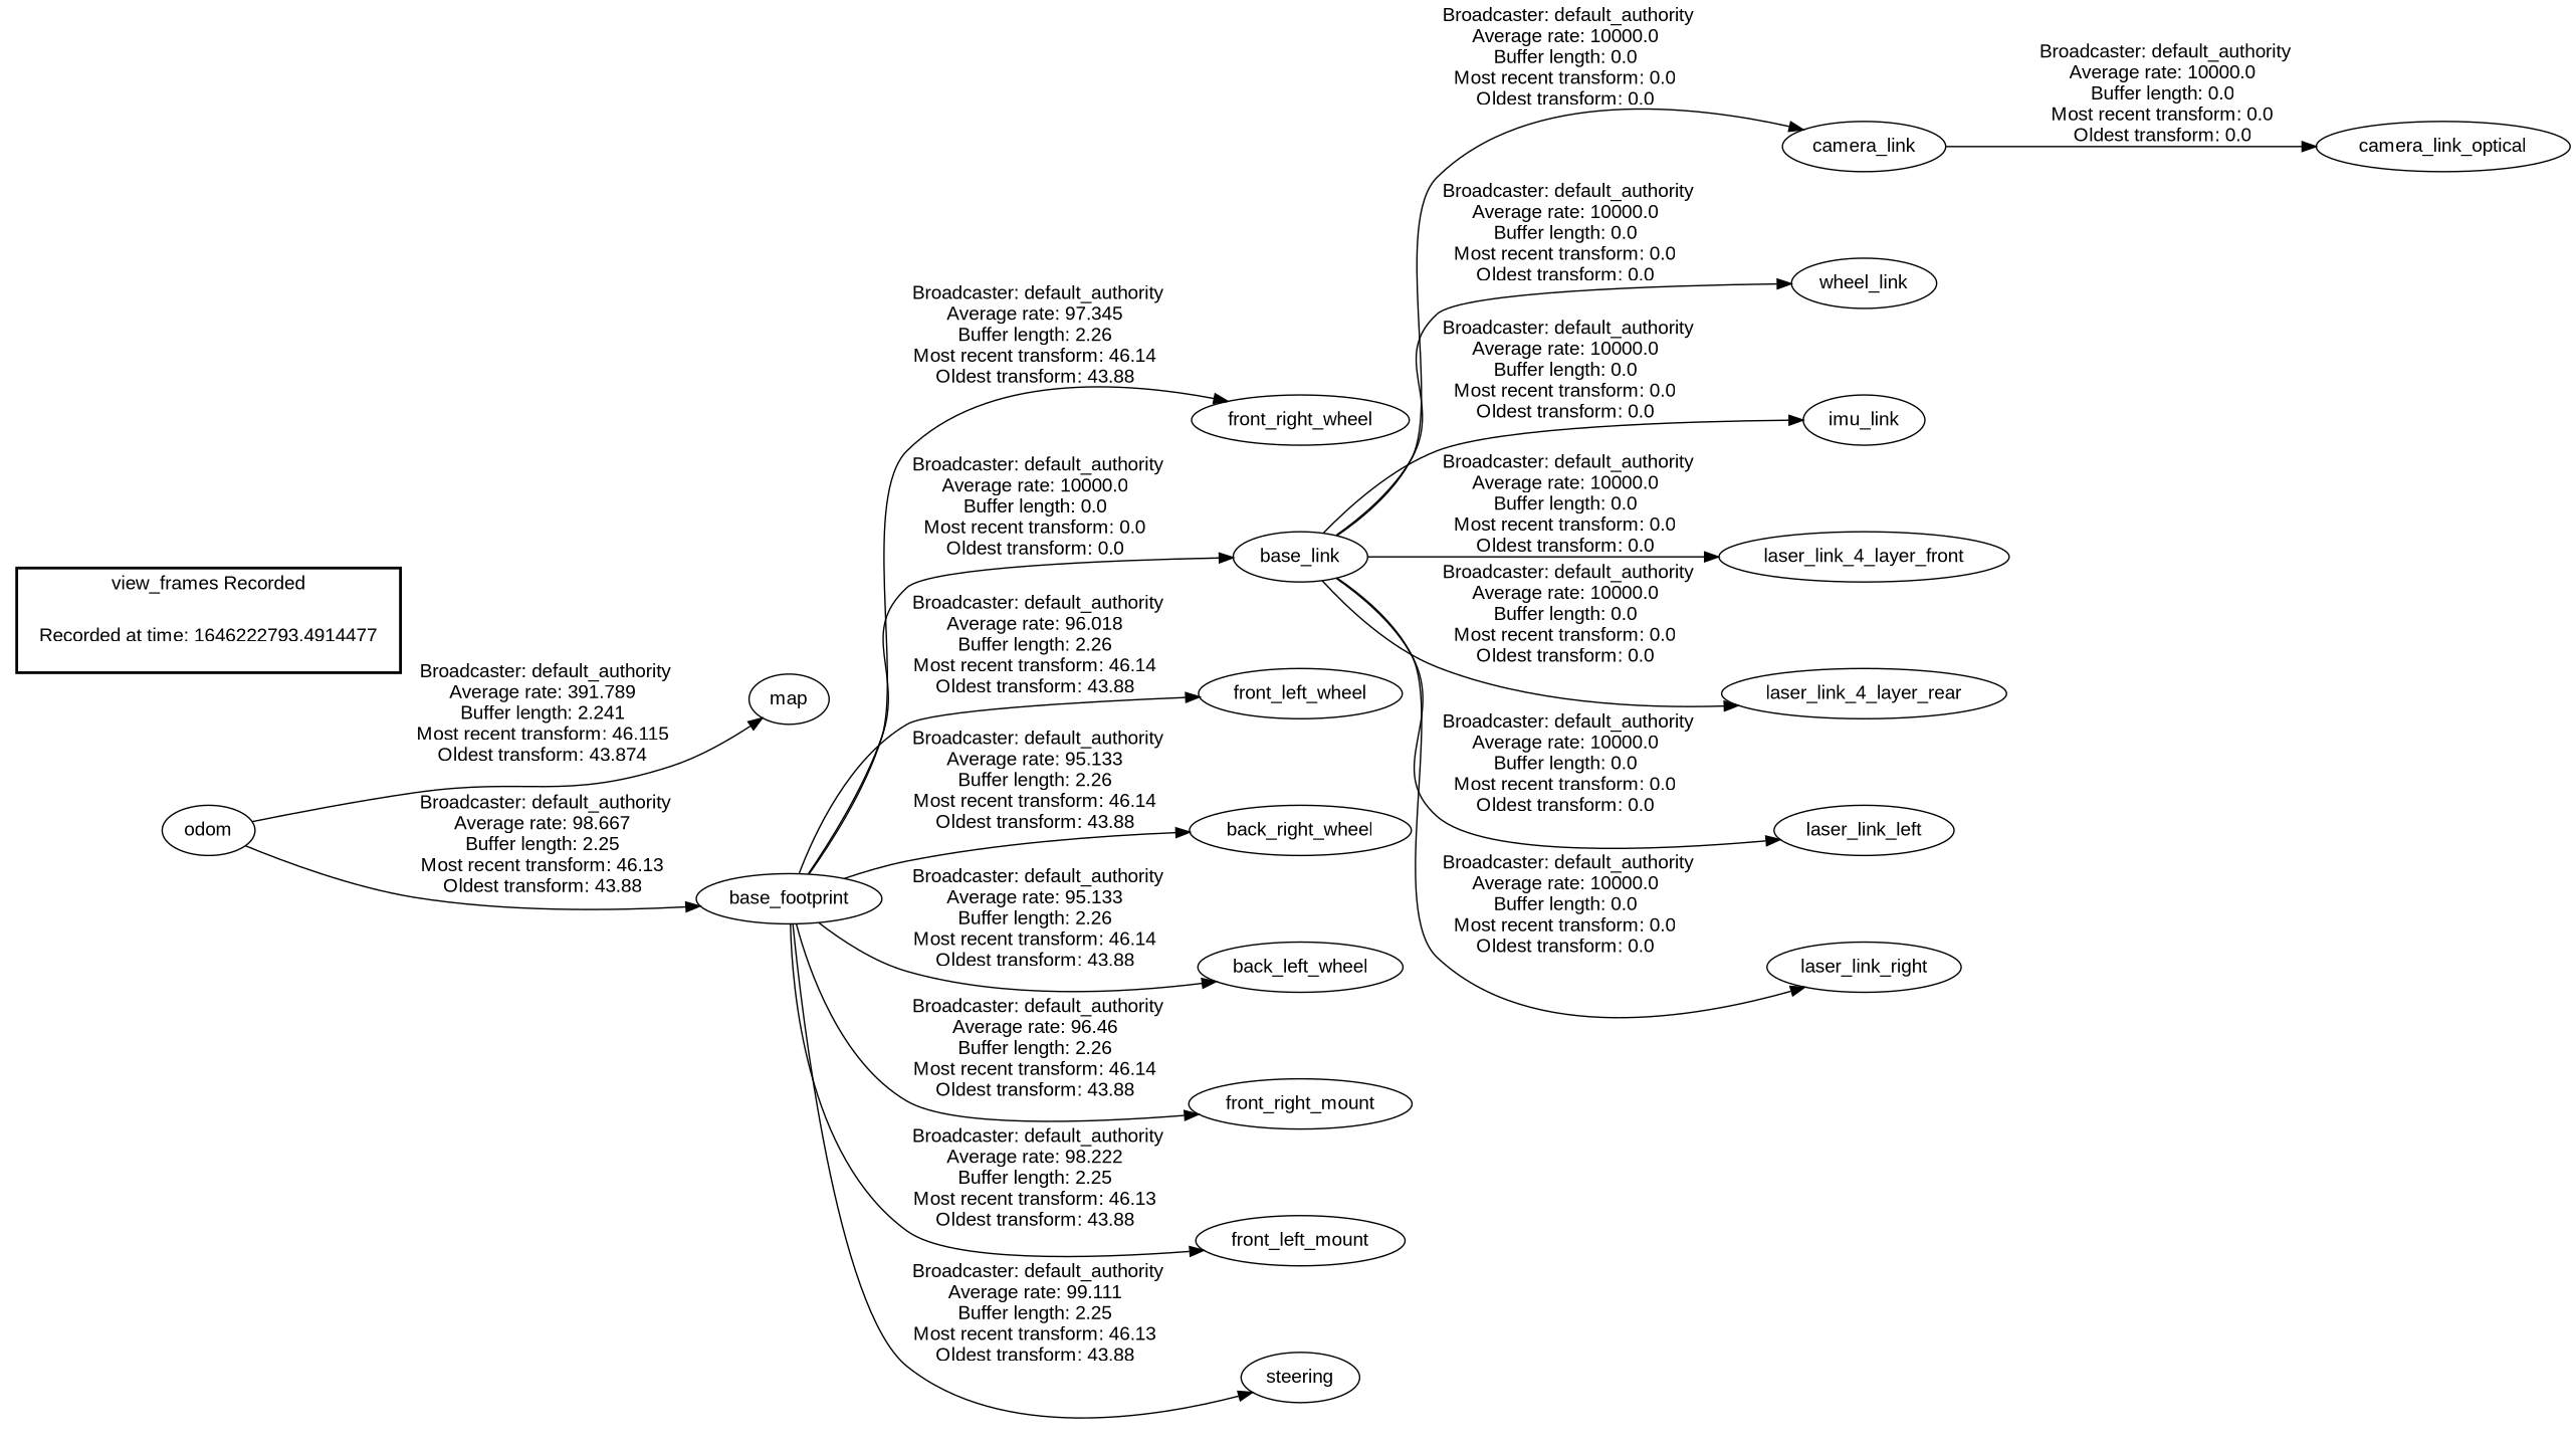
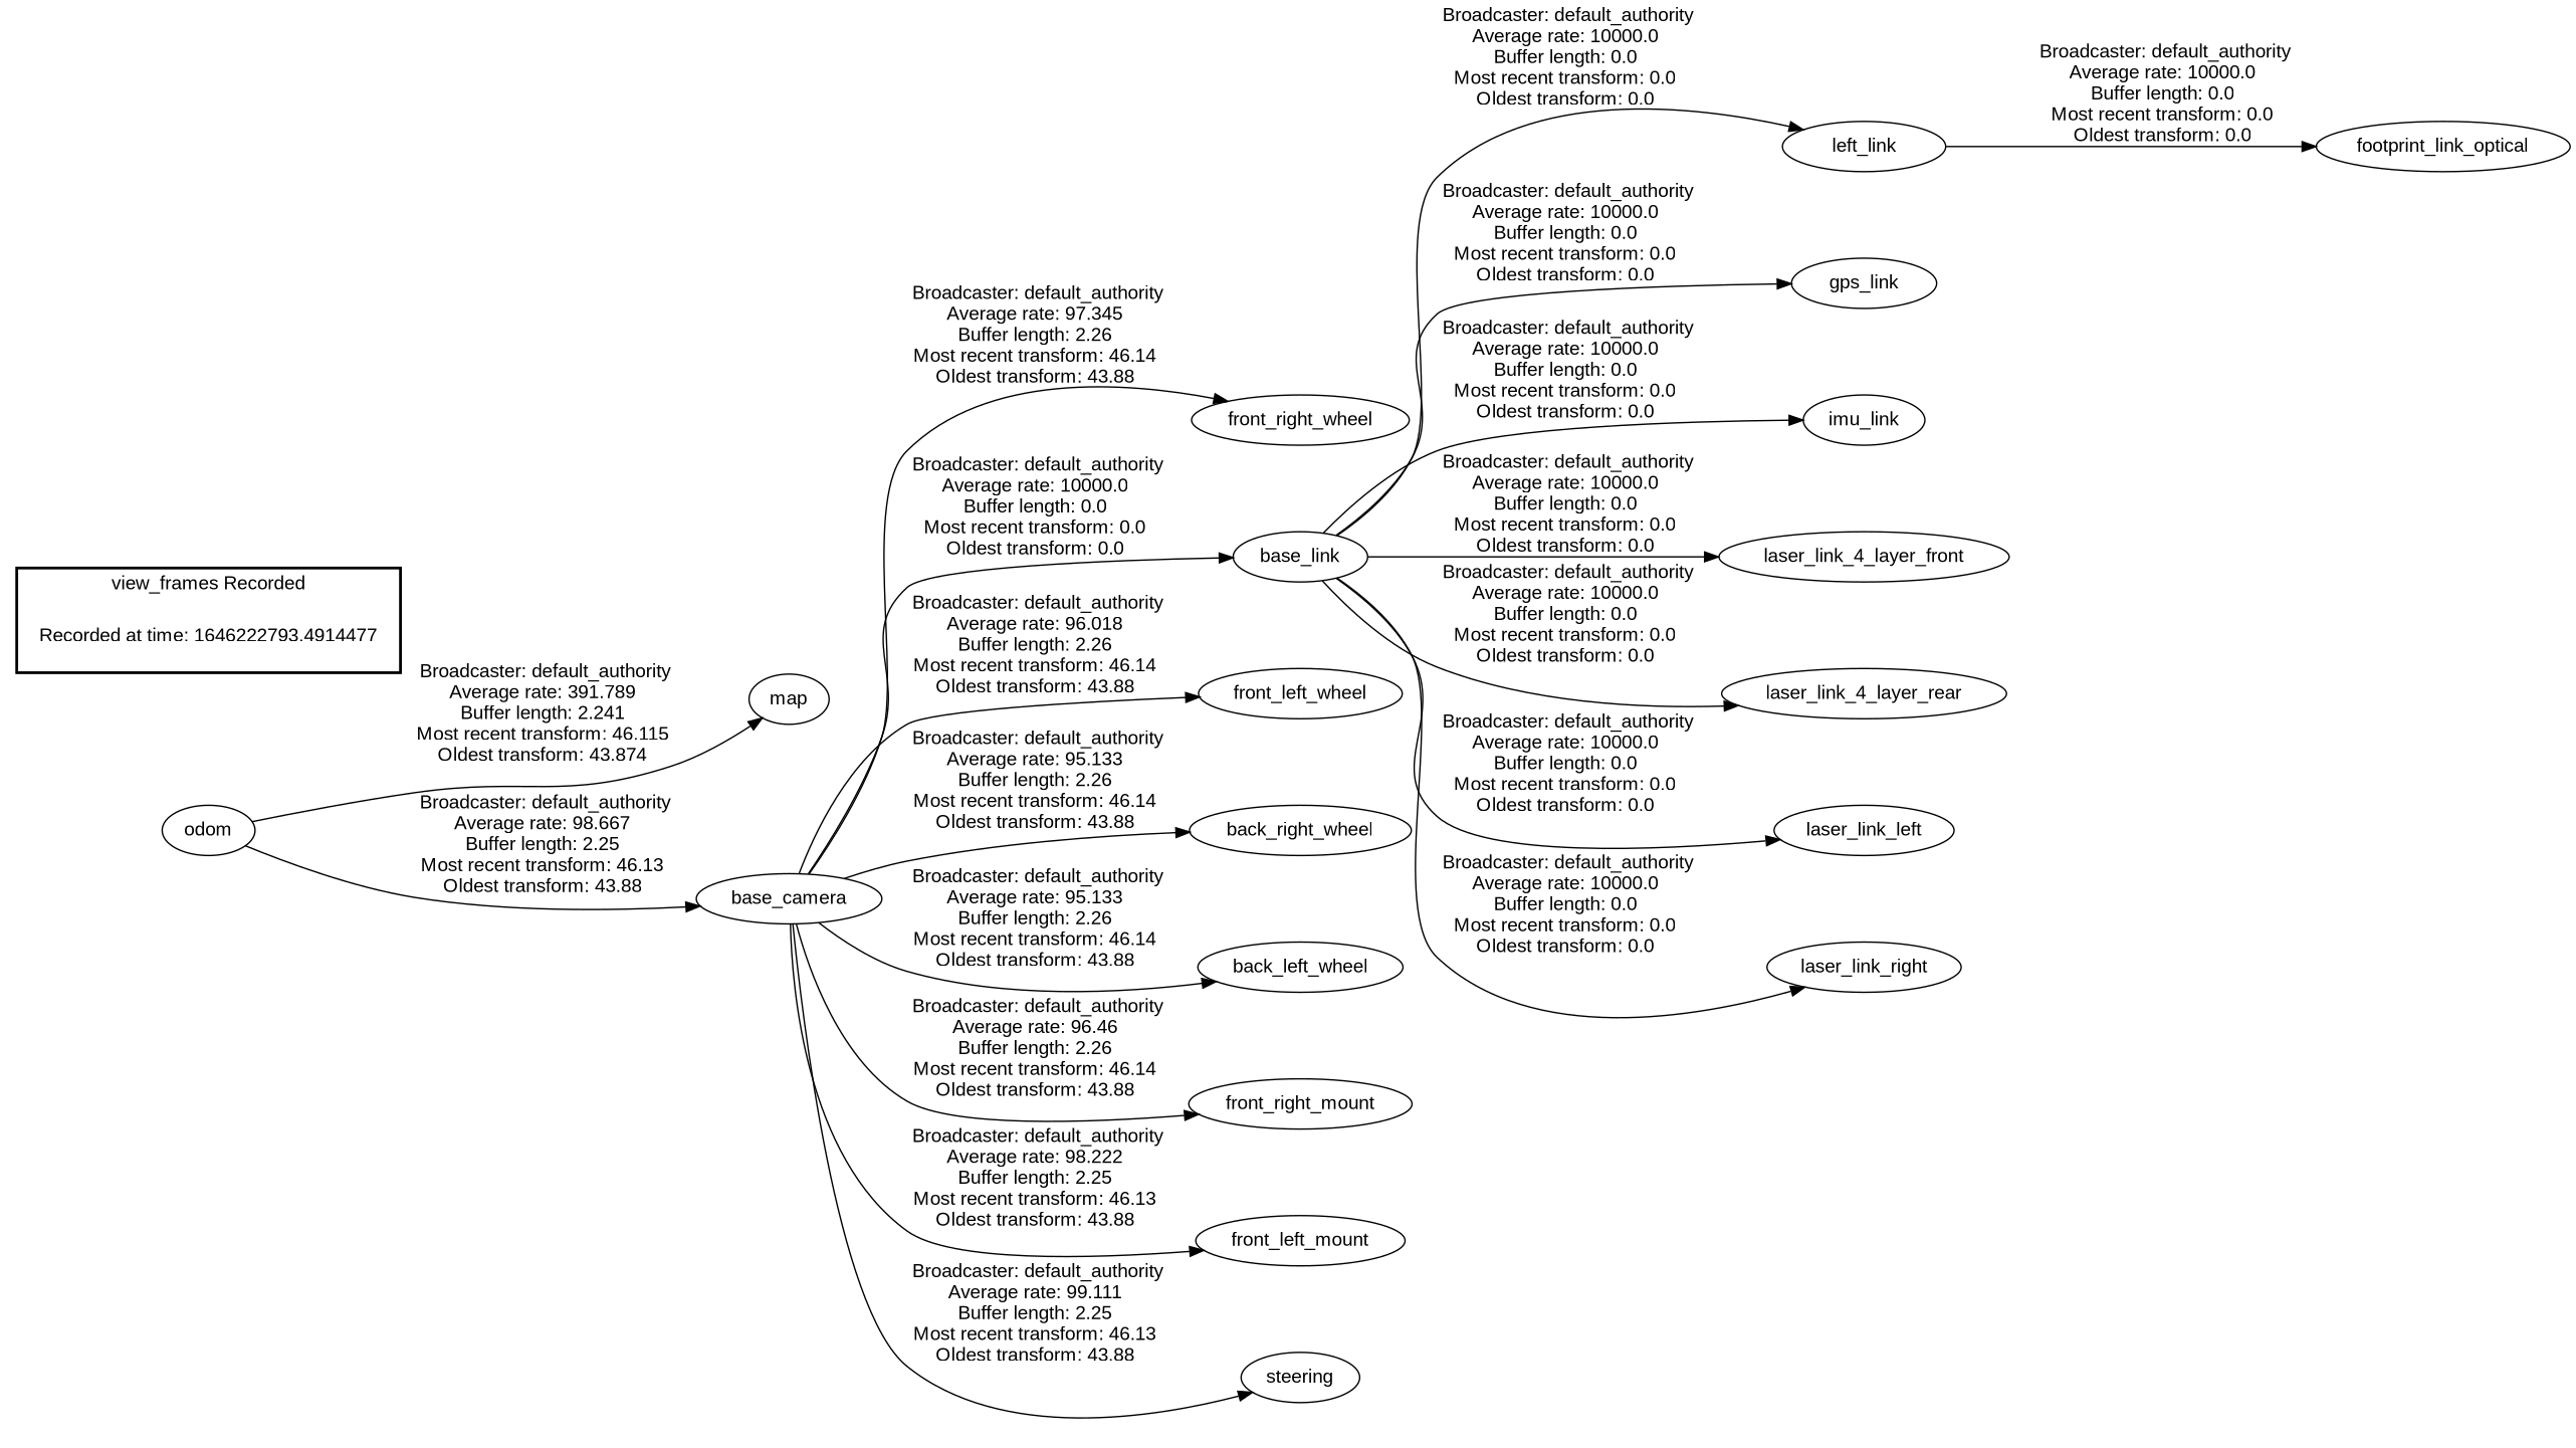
  digraph {
    fontname="Liberation Sans"
    rankdir=LR
    node [fontname="Liberation Sans"]
    edge [fontname="Liberation Sans"]
    "Recorded at time: 1646222793.4914477" [shape=plaintext]
    map
-   base_footprint
+   base_footprint [label=base_camera]
    front_right_wheel
    base_link
    front_left_wheel
    back_right_wheel
    back_left_wheel
    front_right_mount
    front_left_mount
    steering
-   camera_link
-   gps_link [label=wheel_link]
+   camera_link [label=left_link]
+   gps_link
    imu_link
    laser_link_4_layer_front
    laser_link_4_layer_rear
    laser_link_left
    laser_link_right
    odom
-   camera_link_optical
+   camera_link_optical [label=footprint_link_optical]
    subgraph cluster_1 {
      color=black
      label="view_frames Recorded"
      style=bold
      "Recorded at time: 1646222793.4914477"
    }
    "Recorded at time: 1646222793.4914477" -> map [style=invis]
    base_footprint -> front_right_wheel [label=" Broadcaster: default_authority\nAverage rate: 97.345\nBuffer length: 2.26\nMost recent transform: 46.14\nOldest transform: 43.88\n"]
    base_footprint -> base_link [label=" Broadcaster: default_authority\nAverage rate: 10000.0\nBuffer length: 0.0\nMost recent transform: 0.0\nOldest transform: 0.0\n"]
    base_footprint -> front_left_wheel [label=" Broadcaster: default_authority\nAverage rate: 96.018\nBuffer length: 2.26\nMost recent transform: 46.14\nOldest transform: 43.88\n"]
    base_footprint -> back_right_wheel [label=" Broadcaster: default_authority\nAverage rate: 95.133\nBuffer length: 2.26\nMost recent transform: 46.14\nOldest transform: 43.88\n"]
    base_footprint -> back_left_wheel [label=" Broadcaster: default_authority\nAverage rate: 95.133\nBuffer length: 2.26\nMost recent transform: 46.14\nOldest transform: 43.88\n"]
    base_footprint -> front_right_mount [label=" Broadcaster: default_authority\nAverage rate: 96.46\nBuffer length: 2.26\nMost recent transform: 46.14\nOldest transform: 43.88\n"]
    base_footprint -> front_left_mount [label=" Broadcaster: default_authority\nAverage rate: 98.222\nBuffer length: 2.25\nMost recent transform: 46.13\nOldest transform: 43.88\n"]
    base_footprint -> steering [label=" Broadcaster: default_authority\nAverage rate: 99.111\nBuffer length: 2.25\nMost recent transform: 46.13\nOldest transform: 43.88\n"]
    base_link -> camera_link [label=" Broadcaster: default_authority\nAverage rate: 10000.0\nBuffer length: 0.0\nMost recent transform: 0.0\nOldest transform: 0.0\n"]
    base_link -> gps_link [label=" Broadcaster: default_authority\nAverage rate: 10000.0\nBuffer length: 0.0\nMost recent transform: 0.0\nOldest transform: 0.0\n"]
    base_link -> imu_link [label=" Broadcaster: default_authority\nAverage rate: 10000.0\nBuffer length: 0.0\nMost recent transform: 0.0\nOldest transform: 0.0\n"]
    base_link -> laser_link_4_layer_front [label=" Broadcaster: default_authority\nAverage rate: 10000.0\nBuffer length: 0.0\nMost recent transform: 0.0\nOldest transform: 0.0\n"]
    base_link -> laser_link_4_layer_rear [label=" Broadcaster: default_authority\nAverage rate: 10000.0\nBuffer length: 0.0\nMost recent transform: 0.0\nOldest transform: 0.0\n"]
    base_link -> laser_link_left [label=" Broadcaster: default_authority\nAverage rate: 10000.0\nBuffer length: 0.0\nMost recent transform: 0.0\nOldest transform: 0.0\n"]
    base_link -> laser_link_right [label=" Broadcaster: default_authority\nAverage rate: 10000.0\nBuffer length: 0.0\nMost recent transform: 0.0\nOldest transform: 0.0\n"]
    camera_link -> camera_link_optical [label=" Broadcaster: default_authority\nAverage rate: 10000.0\nBuffer length: 0.0\nMost recent transform: 0.0\nOldest transform: 0.0\n"]
    odom -> map [label=" Broadcaster: default_authority\nAverage rate: 391.789\nBuffer length: 2.241\nMost recent transform: 46.115\nOldest transform: 43.874\n"]
    odom -> base_footprint [label=" Broadcaster: default_authority\nAverage rate: 98.667\nBuffer length: 2.25\nMost recent transform: 46.13\nOldest transform: 43.88\n"]
  }
